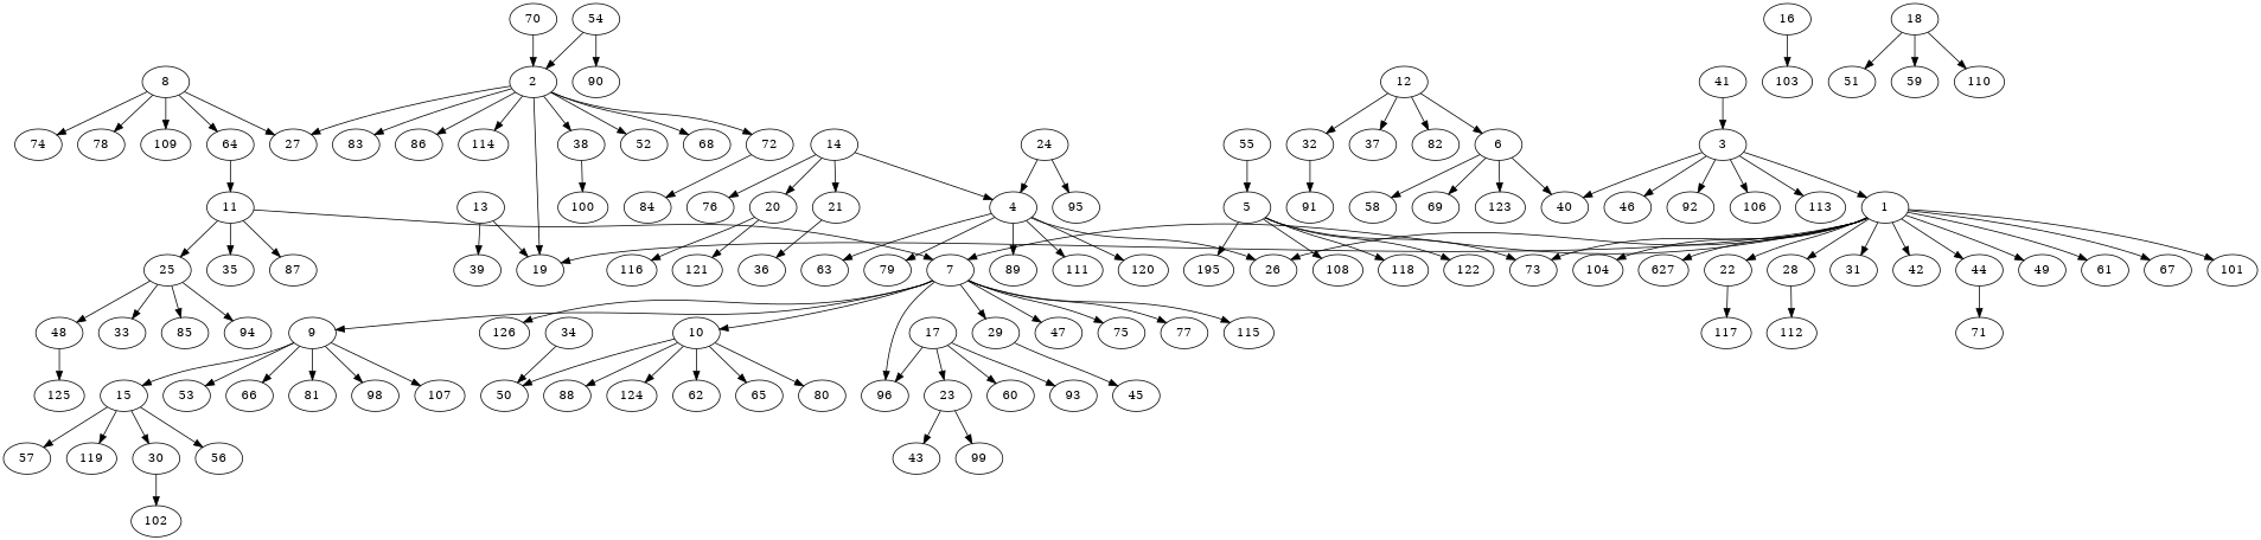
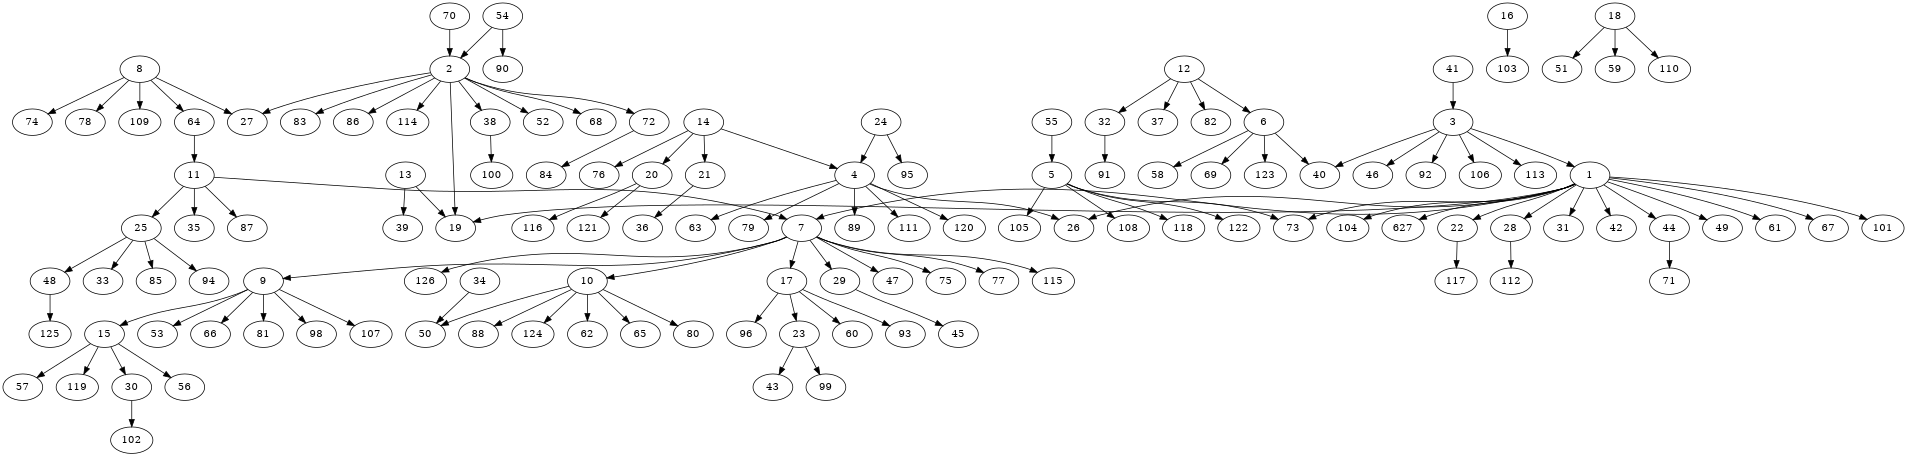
  digraph {
    edge [color=black]
    1
    7
    19
    22
    26
    28
    31
    42
    44
    49
    61
    67
    73
    101
    104
    n16 [label=627]
    9
    10
    17
    29
    47
    75
    77
    115
    126
    117
    112
    71
    15
    53
    66
    81
    98
    107
    50
    62
    65
    80
    88
    124
    23
    60
    93
    96
    45
    2
    27
    38
    52
    68
    72
    83
    86
    114
    100
    84
    3
    40
    46
    92
    106
    113
    4
    63
    79
    89
    111
    120
    5
-   105 [label=195]
+   105
    108
    118
    122
    6
    58
    69
    123
    30
    56
    57
    119
    43
    99
    8
    64
    74
    78
    109
    11
    102
    25
    35
    87
    33
    48
    85
    94
    125
    12
    32
    37
    82
    91
    13
    39
    14
    20
    21
    76
    116
    121
    36
    16
    103
    18
    51
    59
    110
    24
    95
    34
    41
    54
    90
    55
    70
    1 -> 7
    1 -> 19
    1 -> 22
    1 -> 26
    1 -> 28
    1 -> 31
    1 -> 42
    1 -> 44
    1 -> 49
    1 -> 61
    1 -> 67
    1 -> 73
    1 -> 101
    1 -> 104
    1 -> n16
    7 -> 9
    7 -> 10
-   7 -> 96
+   7 -> 17
    7 -> 29
    7 -> 47
    7 -> 75
    7 -> 77
    7 -> 115
    7 -> 126
    22 -> 117
    28 -> 112
    44 -> 71
    9 -> 15
    9 -> 53
    9 -> 66
    9 -> 81
    9 -> 98
    9 -> 107
    10 -> 50
    10 -> 62
    10 -> 65
    10 -> 80
    10 -> 88
    10 -> 124
    17 -> 23
    17 -> 60
    17 -> 93
    17 -> 96
    29 -> 45
    15 -> 30
    15 -> 56
    15 -> 57
    15 -> 119
    23 -> 43
    23 -> 99
    2 -> 19
    2 -> 27
    2 -> 38
    2 -> 52
    2 -> 68
    2 -> 72
    2 -> 83
    2 -> 86
    2 -> 114
    38 -> 100
    72 -> 84
    3 -> 1
    3 -> 40
    3 -> 46
    3 -> 92
    3 -> 106
    3 -> 113
    4 -> 26
    4 -> 63
    4 -> 79
    4 -> 89
    4 -> 111
    4 -> 120
    5 -> 73
    5 -> 105
    5 -> 108
    5 -> 118
    5 -> 122
    6 -> 40
    6 -> 58
    6 -> 69
    6 -> 123
    30 -> 102
    8 -> 27
    8 -> 64
    8 -> 74
    8 -> 78
    8 -> 109
    64 -> 11
    11 -> 7
    11 -> 25
    11 -> 35
    11 -> 87
    25 -> 33
    25 -> 48
    25 -> 85
    25 -> 94
    48 -> 125
    12 -> 6
    12 -> 32
    12 -> 37
    12 -> 82
    32 -> 91
    13 -> 19
    13 -> 39
    14 -> 4
    14 -> 20
    14 -> 21
    14 -> 76
    20 -> 116
    20 -> 121
    21 -> 36
    16 -> 103
    18 -> 51
    18 -> 59
    18 -> 110
    24 -> 4
    24 -> 95
    34 -> 50
    41 -> 3
    54 -> 2
    54 -> 90
    55 -> 5
    70 -> 2
  }
